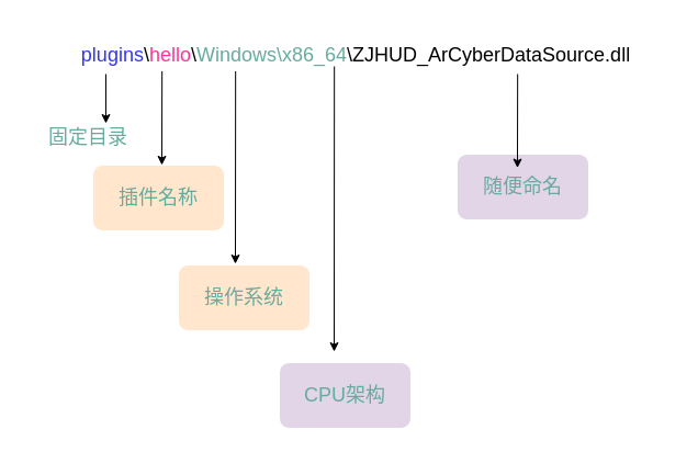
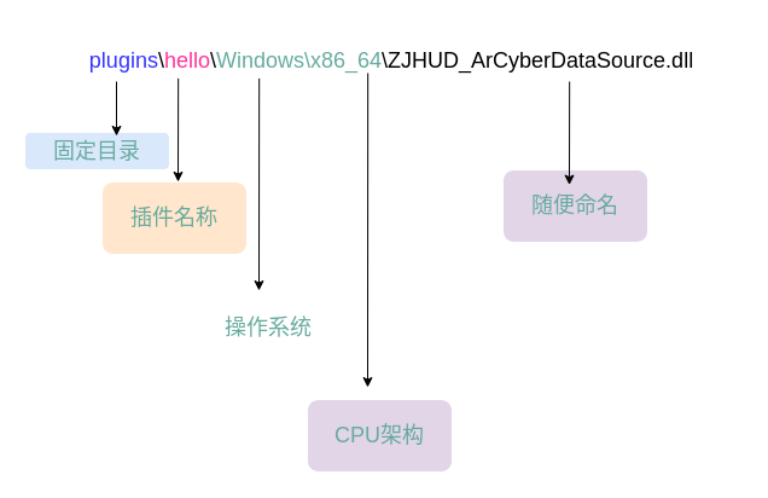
  <mxCell id="0" />
  <mxCell id="1" parent="0" />
  <mxCell id="2" value="&lt;font style=&quot;font-size: 18px;&quot;&gt;&lt;font color=&quot;#3333ff&quot;&gt;plugins&lt;/font&gt;\&lt;font color=&quot;#ff3399&quot;&gt;hello&lt;/font&gt;\&lt;font color=&quot;#67ab9f&quot;&gt;Windows\x86_64&lt;/font&gt;\ZJHUD_ArCyberDataSource.dll&lt;/font&gt;" style="rounded=0;whiteSpace=wrap;html=1;strokeColor=#FFFFFF;" parent="1" vertex="1"><mxGeometry x="34" y="20" width="580" height="60" as="geometry" /></mxCell>
  <mxCell id="3" value="" style="rounded=1;whiteSpace=wrap;html=1;fontSize=18;fontColor=#67AB9F;strokeColor=#FFFFFF;" parent="1" vertex="1"><mxGeometry x="84" y="260" width="120" height="60" as="geometry" /></mxCell>
  <mxCell id="4" value="" style="endArrow=classic;html=1;rounded=0;fontSize=18;fontColor=#67AB9F;exitX=0.221;exitY=1.057;exitDx=0;exitDy=0;exitPerimeter=0;" parent="1" edge="1"><mxGeometry width="50" height="50" relative="1" as="geometry"><mxPoint x="147.18" y="64.42" as="sourcePoint" /><mxPoint x="147" y="150" as="targetPoint" /></mxGeometry></mxCell>
  <mxCell id="5" value="插件名称" style="rounded=1;whiteSpace=wrap;html=1;fontSize=18;fontColor=#67AB9F;strokeColor=#FFFFFF;fillColor=#ffe6cc;" parent="1" vertex="1"><mxGeometry x="84" y="150" width="120" height="60" as="geometry" /></mxCell>
- <mxCell id="6" value="操作系统" style="rounded=1;whiteSpace=wrap;html=1;fontSize=18;fontColor=#67AB9F;strokeColor=#FFFFFF;fillColor=#ffe6cc;" parent="1" vertex="1"><mxGeometry x="162" y="241" width="120" height="60" as="geometry" /></mxCell>
+ <mxCell id="6" value="操作系统" style="rounded=1;whiteSpace=wrap;html=1;fontSize=18;fontColor=#67AB9F;strokeColor=#FFFFFF;" parent="1" vertex="1"><mxGeometry x="162" y="241" width="120" height="60" as="geometry" /></mxCell>
  <mxCell id="7" value="" style="endArrow=classic;html=1;rounded=0;fontSize=18;fontColor=#67AB9F;exitX=0.221;exitY=1.057;exitDx=0;exitDy=0;exitPerimeter=0;" parent="1" edge="1"><mxGeometry width="50" height="50" relative="1" as="geometry"><mxPoint x="214.18" y="64.42" as="sourcePoint" /><mxPoint x="214" y="240" as="targetPoint" /></mxGeometry></mxCell>
  <mxCell id="8" value="CPU架构" style="rounded=1;whiteSpace=wrap;html=1;fontSize=18;fontColor=#67AB9F;strokeColor=#FFFFFF;fillColor=#e1d5e7;" parent="1" vertex="1"><mxGeometry x="254" y="330" width="120" height="60" as="geometry" /></mxCell>
  <mxCell id="9" value="" style="endArrow=classic;html=1;rounded=0;fontSize=18;fontColor=#67AB9F;exitX=0.221;exitY=1.057;exitDx=0;exitDy=0;exitPerimeter=0;" parent="1" edge="1"><mxGeometry width="50" height="50" relative="1" as="geometry"><mxPoint x="304.18" y="60" as="sourcePoint" /><mxPoint x="304" y="320" as="targetPoint" /></mxGeometry></mxCell>
  <mxCell id="10" value="随便命名" style="rounded=1;whiteSpace=wrap;html=1;fontSize=18;fontColor=#67AB9F;strokeColor=#FFFFFF;fillColor=#e1d5e7;" parent="1" vertex="1"><mxGeometry x="416" y="140" width="120" height="60" as="geometry" /></mxCell>
  <mxCell id="11" value="" style="endArrow=classic;html=1;rounded=0;fontSize=18;fontColor=#67AB9F;exitX=0.221;exitY=1.057;exitDx=0;exitDy=0;exitPerimeter=0;" parent="1" edge="1"><mxGeometry width="50" height="50" relative="1" as="geometry"><mxPoint x="471.18" y="67" as="sourcePoint" /><mxPoint x="471" y="152.58" as="targetPoint" /></mxGeometry></mxCell>
- <mxCell id="12" value="固定目录" style="rounded=1;whiteSpace=wrap;html=1;fontSize=18;fontColor=#67AB9F;strokeColor=#FFFFFF;" parent="1" vertex="1"><mxGeometry x="20" y="109" width="120" height="31" as="geometry" /></mxCell>
+ <mxCell id="12" value="固定目录" style="rounded=1;whiteSpace=wrap;html=1;fontSize=18;fontColor=#67AB9F;strokeColor=#FFFFFF;fillColor=#dae8fc;" parent="1" vertex="1"><mxGeometry x="20" y="109" width="120" height="31" as="geometry" /></mxCell>
  <mxCell id="13" value="" style="endArrow=classic;html=1;rounded=0;fontSize=18;fontColor=#67AB9F;" parent="1" edge="1"><mxGeometry width="50" height="50" relative="1" as="geometry"><mxPoint x="96" y="67" as="sourcePoint" /><mxPoint x="96" y="112" as="targetPoint" /></mxGeometry></mxCell>
